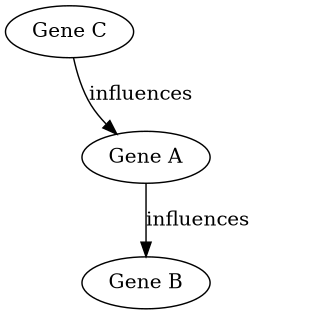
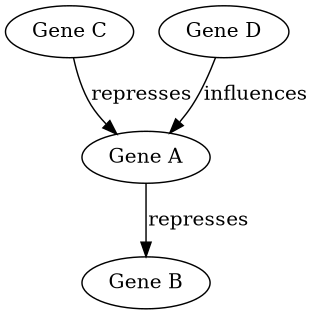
  digraph {
    n1 [label="Gene A"]
    n2 [label="Gene B"]
    n3 [label="Gene C"]
-   n1 -> n2 [label=influences]
-   n3 -> n1 [label=influences]
+   n4 [label="Gene D"]
+   n1 -> n2 [label=represses]
+   n3 -> n1 [label=represses]
+   n4 -> n1 [label=influences]
  }
